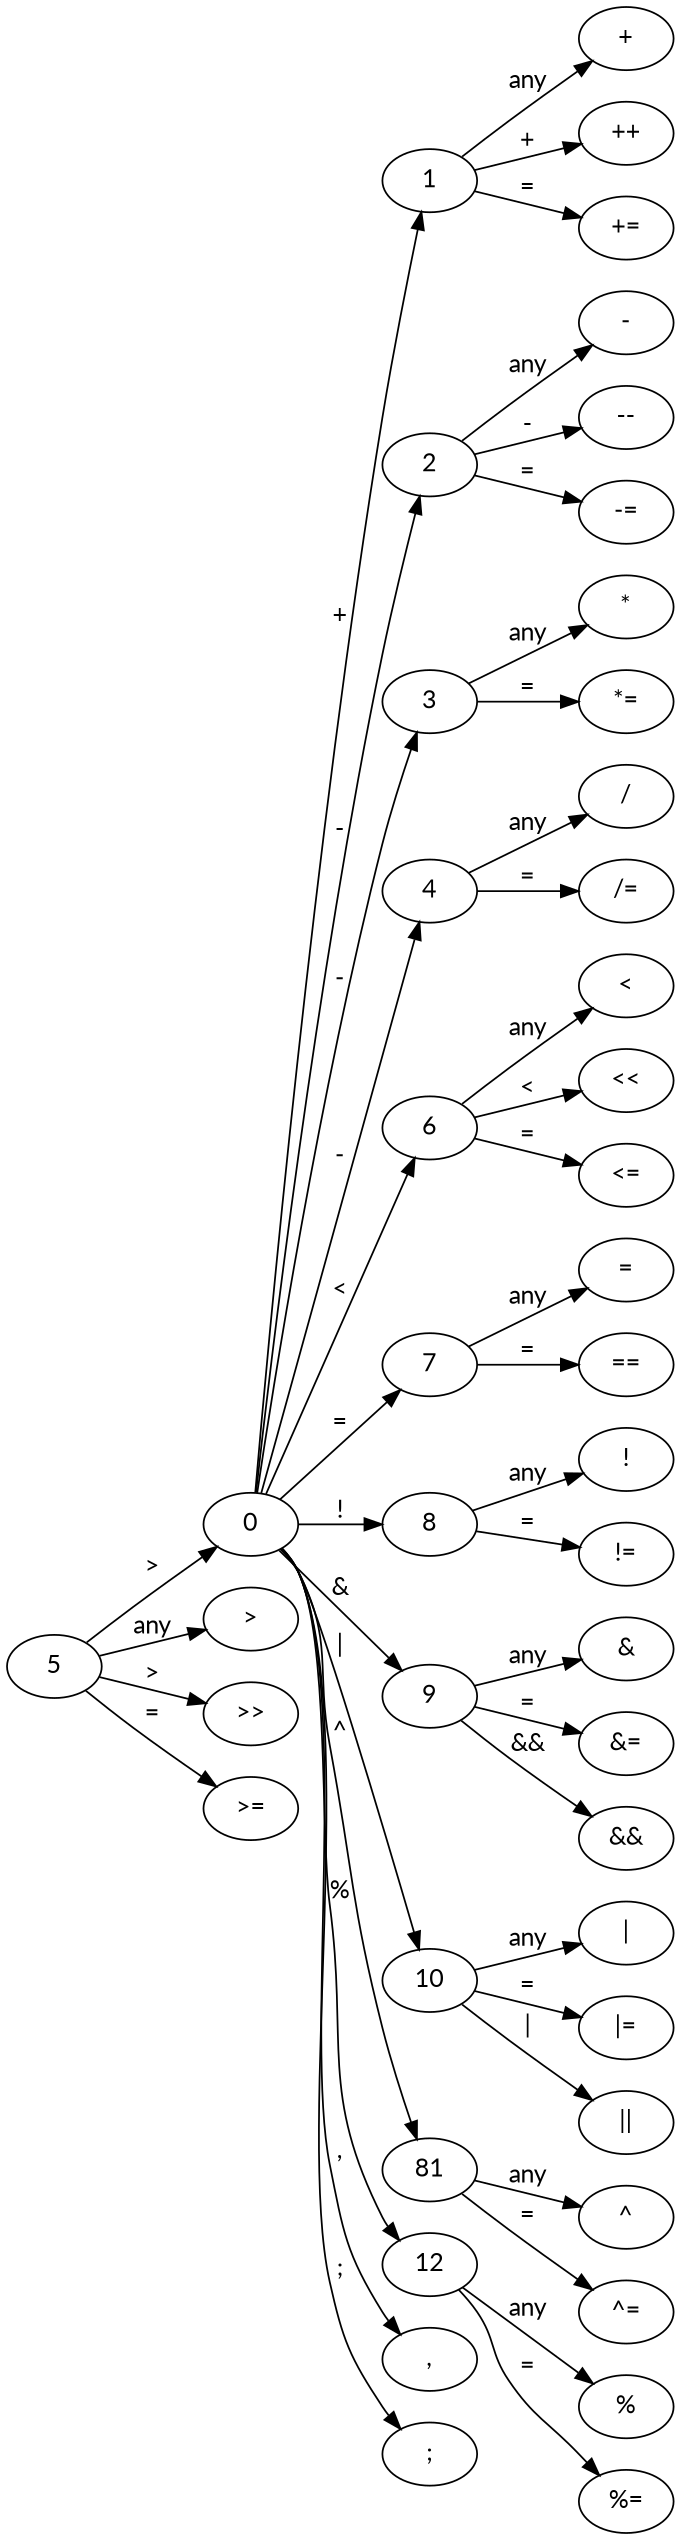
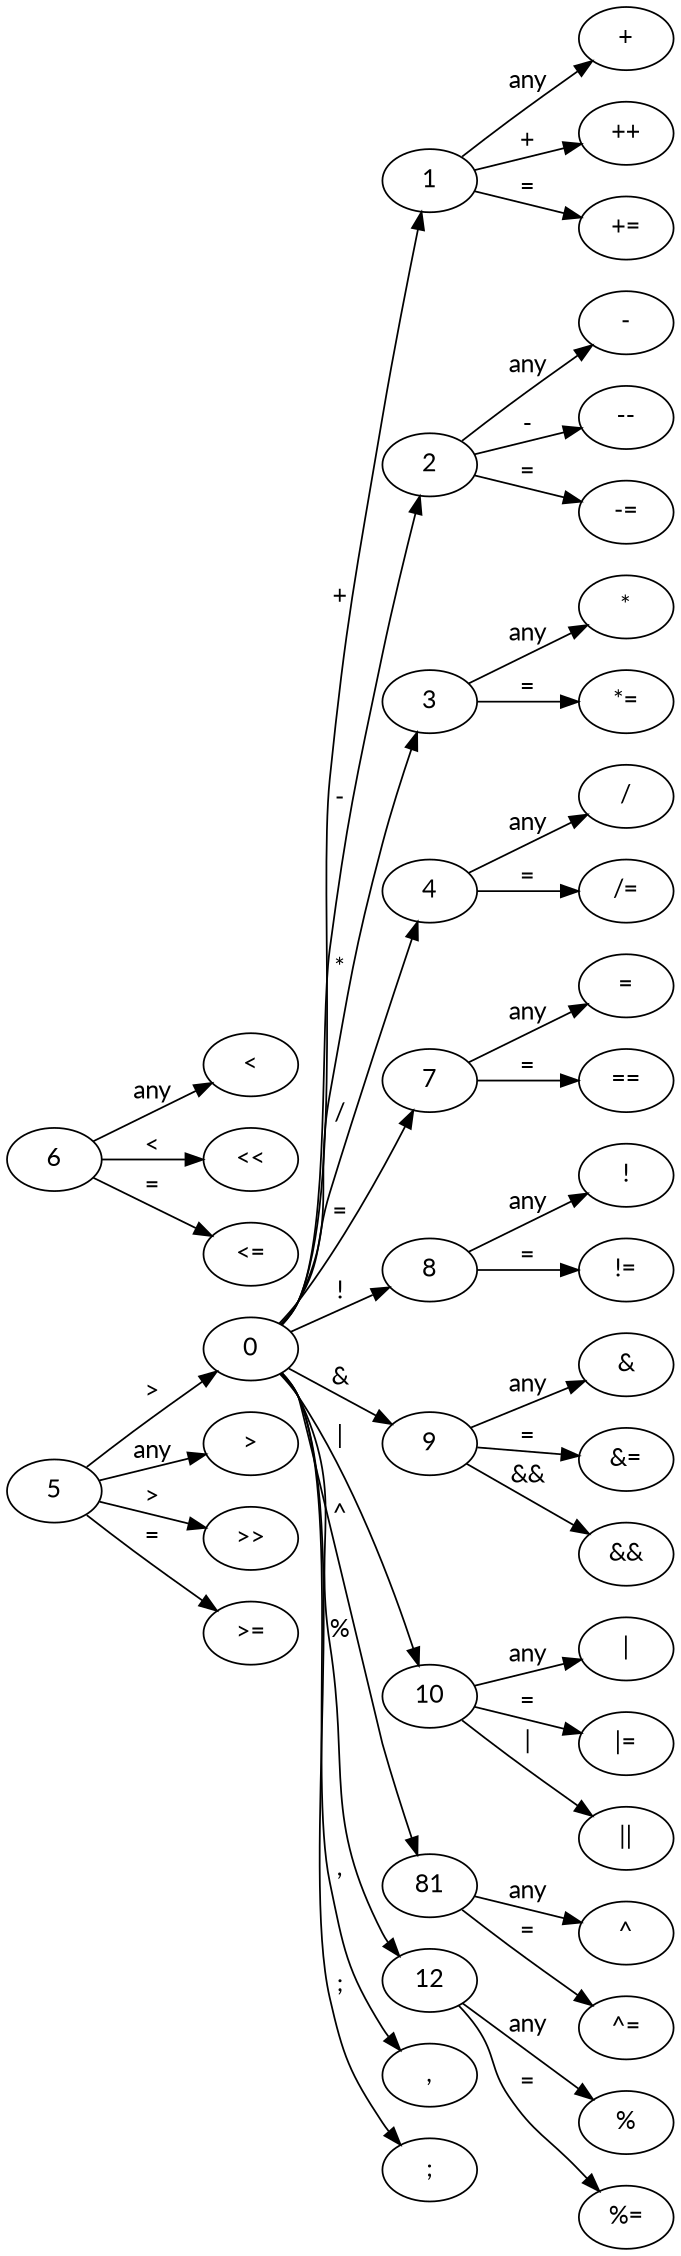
  digraph {
    fontname=Lato
    rankdir=LR
    node [fontname=Lato]
    edge [fontname=Lato]
    0
    1
    2
    3
    4
    6
    7
    8
    9
    10
    n11 [label=81]
    12
    n13 [label=","]
    n14 [label=";"]
    n15 [label="+"]
    n16 [label="++"]
    n17 [label="+="]
    n18 [label="-"]
    n19 [label="--"]
    n20 [label="-="]
    n21 [label="*"]
    n22 [label="*="]
    n23 [label="/"]
    n24 [label="/="]
    5
    n26 [label=">"]
    n27 [label=">>"]
    n28 [label=">="]
    n29 [label="<"]
    n30 [label="<<"]
    n31 [label="<="]
    n32 [label="="]
    n33 [label="=="]
    n34 [label="!"]
    n35 [label="!="]
    n36 [label="&"]
    n37 [label="&="]
    n38 [label="&&"]
    n39 [label="|"]
    n40 [label="|="]
    n41 [label="||"]
    n42 [label="^"]
    n43 [label="^="]
    n44 [label="%"]
    n45 [label="%="]
    0 -> 1 [label="+"]
    0 -> 2 [label="-"]
-   0 -> 3 [label="-"]
-   0 -> 4 [label="-"]
-   0 -> 6 [label="<"]
+   0 -> 3 [label="*"]
+   0 -> 4 [label="/"]
    0 -> 7 [label="="]
    0 -> 8 [label="!"]
    0 -> 9 [label="&"]
    0 -> 10 [label="|"]
    0 -> n11 [label="^"]
    0 -> 12 [label="%"]
    0 -> n13 [label=","]
    0 -> n14 [label=";"]
    1 -> n15 [label=any]
    1 -> n16 [label="+"]
    1 -> n17 [label="="]
    2 -> n18 [label=any]
    2 -> n19 [label="-"]
    2 -> n20 [label="="]
    3 -> n21 [label=any]
    3 -> n22 [label="="]
    4 -> n23 [label=any]
    4 -> n24 [label="="]
    6 -> n29 [label=any]
    6 -> n30 [label="<"]
    6 -> n31 [label="="]
    7 -> n32 [label=any]
    7 -> n33 [label="="]
    8 -> n34 [label=any]
    8 -> n35 [label="="]
    9 -> n36 [label=any]
    9 -> n37 [label="="]
    9 -> n38 [label="&&"]
    10 -> n39 [label=any]
    10 -> n40 [label="="]
    10 -> n41 [label="|"]
    n11 -> n42 [label=any]
    n11 -> n43 [label="="]
    12 -> n44 [label=any]
    12 -> n45 [label="="]
    5 -> 0 [label=">"]
    5 -> n26 [label=any]
    5 -> n27 [label=">"]
    5 -> n28 [label="="]
  }
